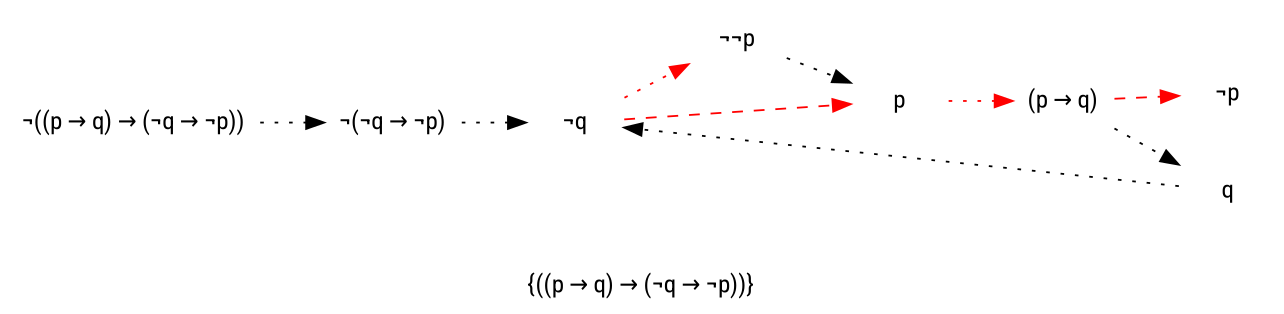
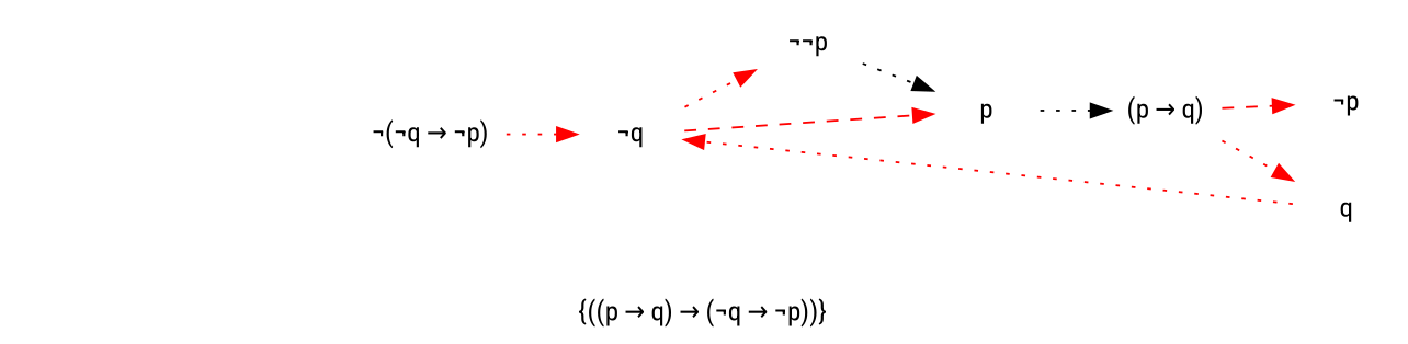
  digraph {
    fontname="Roboto Condensed"
    label="{((p &rarr; q) &rarr; (&not;q &rarr; &not;p))}"
    rankdir=LR
    node [fontname="Roboto Condensed" shape=plaintext]
    edge [fontname="Roboto Condensed" style=dotted]
-   n1 [label="&not;((p &rarr; q) &rarr; (&not;q &rarr; &not;p))"]
    n2 [label="&not;(&not;q &rarr; &not;p)"]
    n3 [label="&not;q"]
    n4 [label="&not;&not;p"]
    n5 [label=p]
    n6 [label="(p &rarr; q)"]
    n7 [label="&not;p"]
    n8 [label=q]
-   n1 -> n2
-   n2 -> n3
+   n2 -> n3 [color=red]
    n3 -> n4 [color=red]
    n3 -> n5 [arrowtail=normal color=red style=dashed]
    n4 -> n5
-   n5 -> n6 [color=red]
+   n5 -> n6
    n6 -> n7 [color=red style=dashed]
-   n6 -> n8
-   n8 -> n3 [arrowtail=normal color=black]
+   n6 -> n8 [color=red]
+   n8 -> n3 [arrowtail=normal color=red]
  }
